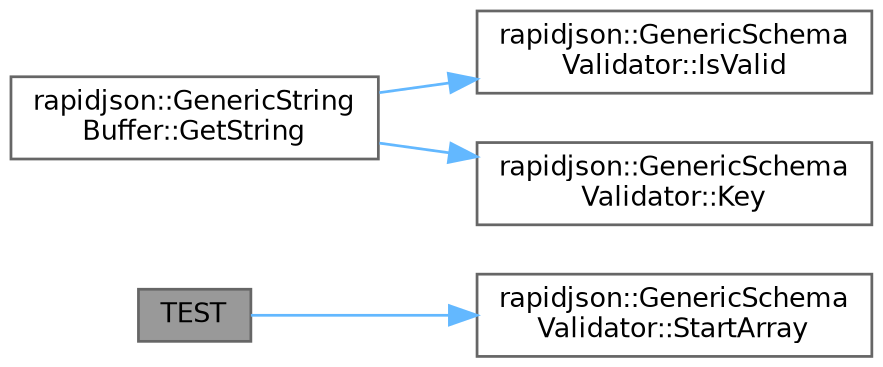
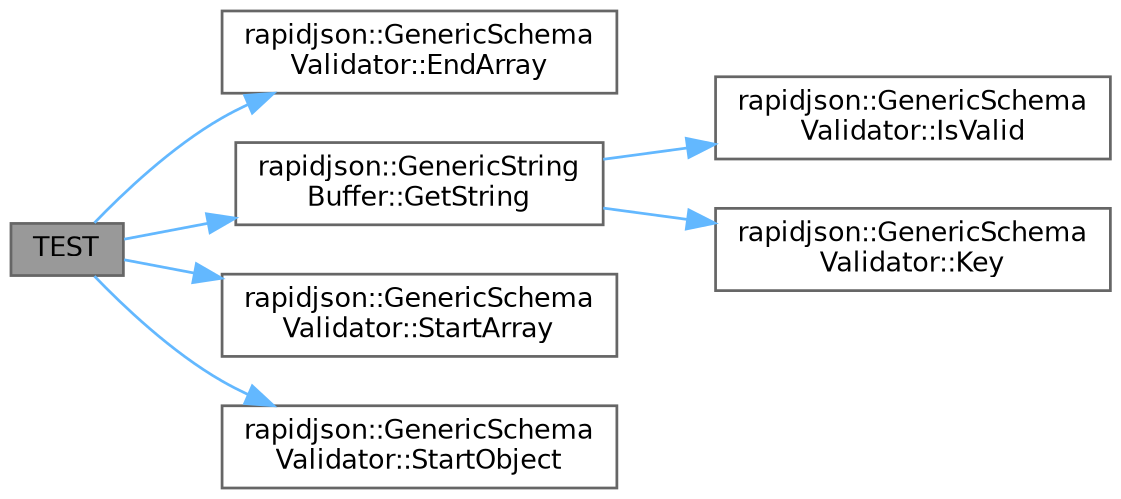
  digraph {
    rankdir=LR
    node [color=grey40 fillcolor=white fontname=Helvetica fontsize=10 shape=box style=filled]
    edge [color=steelblue1 fontname=Helvetica fontsize=10 labelfontname=Helvetica labelfontsize=10 style=solid]
    n1 [color=gray40 fillcolor=grey60 fontcolor=black height=0.2 label=TEST width=0.4]
+   n2 [height=0.2 label="rapidjson::GenericSchema\lValidator::EndArray" width=0.4]
    n3 [height=0.2 label="rapidjson::GenericString\lBuffer::GetString" width=0.4]
    n4 [height=0.2 label="rapidjson::GenericSchema\lValidator::StartArray" width=0.4]
+   n5 [height=0.2 label="rapidjson::GenericSchema\lValidator::StartObject" width=0.4]
    n6 [height=0.2 label="rapidjson::GenericSchema\lValidator::IsValid" width=0.4]
    n7 [height=0.2 label="rapidjson::GenericSchema\lValidator::Key" width=0.4]
+   n1 -> n2
+   n1 -> n3
    n1 -> n4
+   n1 -> n5
    n3 -> n6
    n3 -> n7
  }
